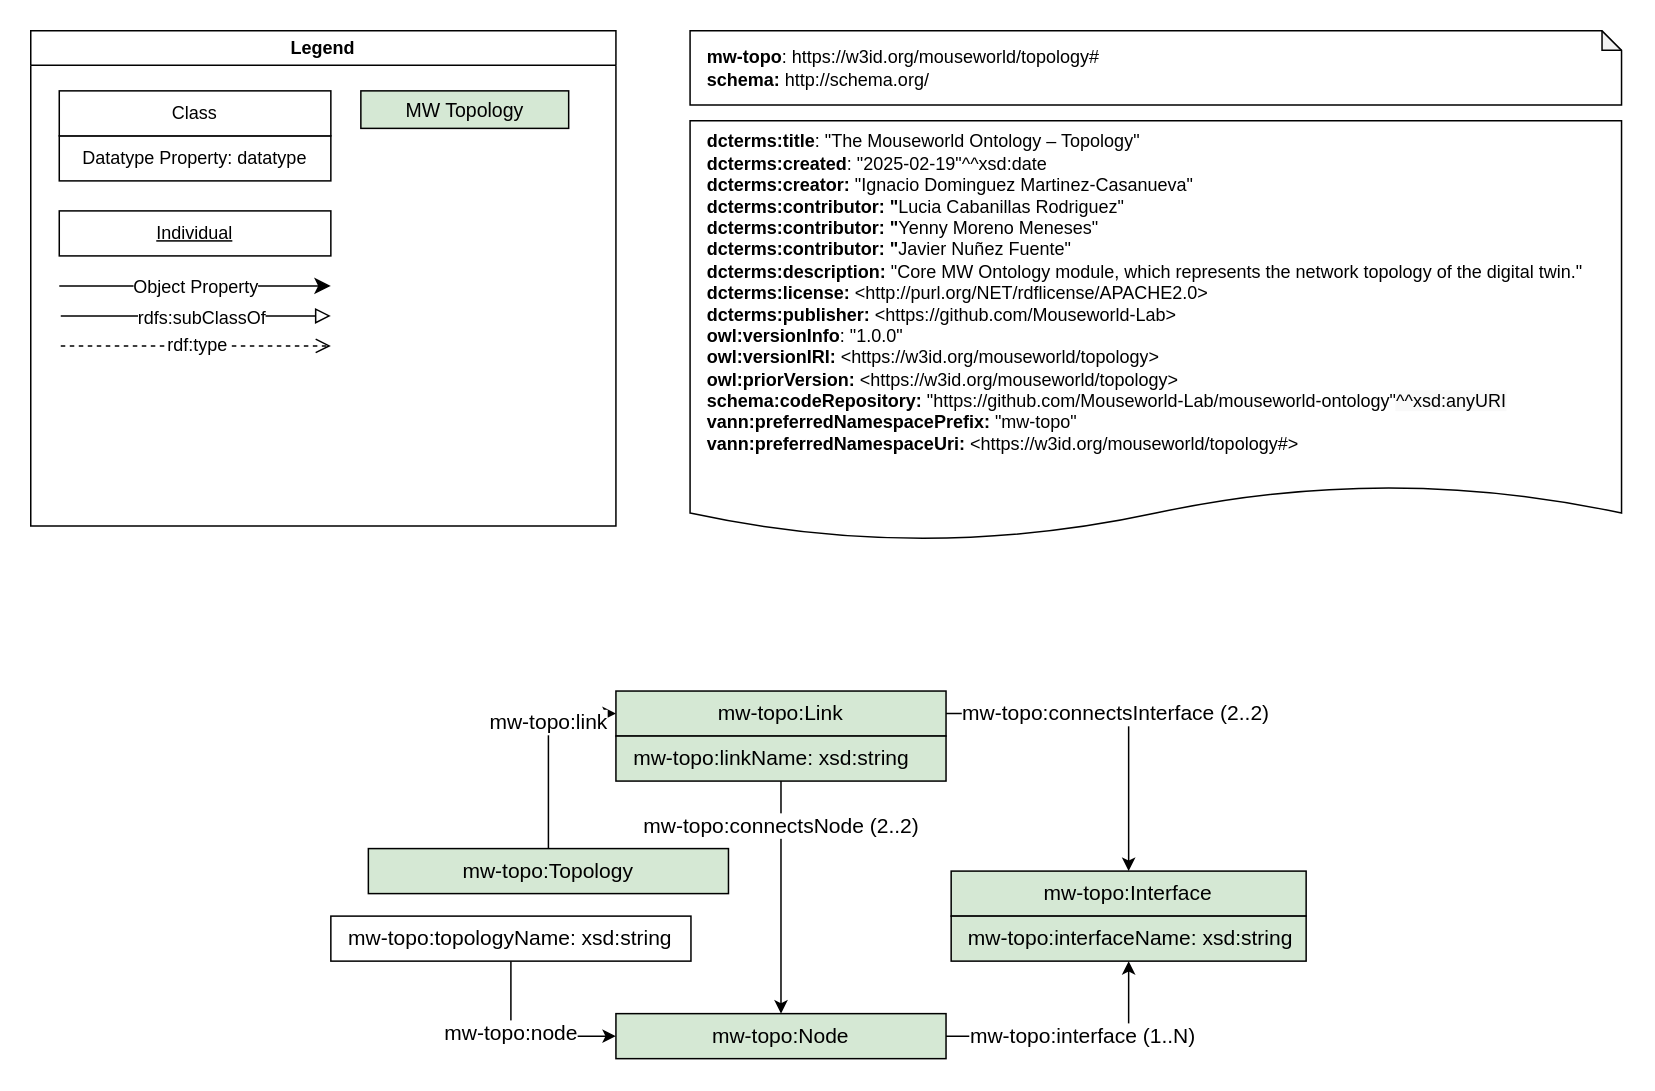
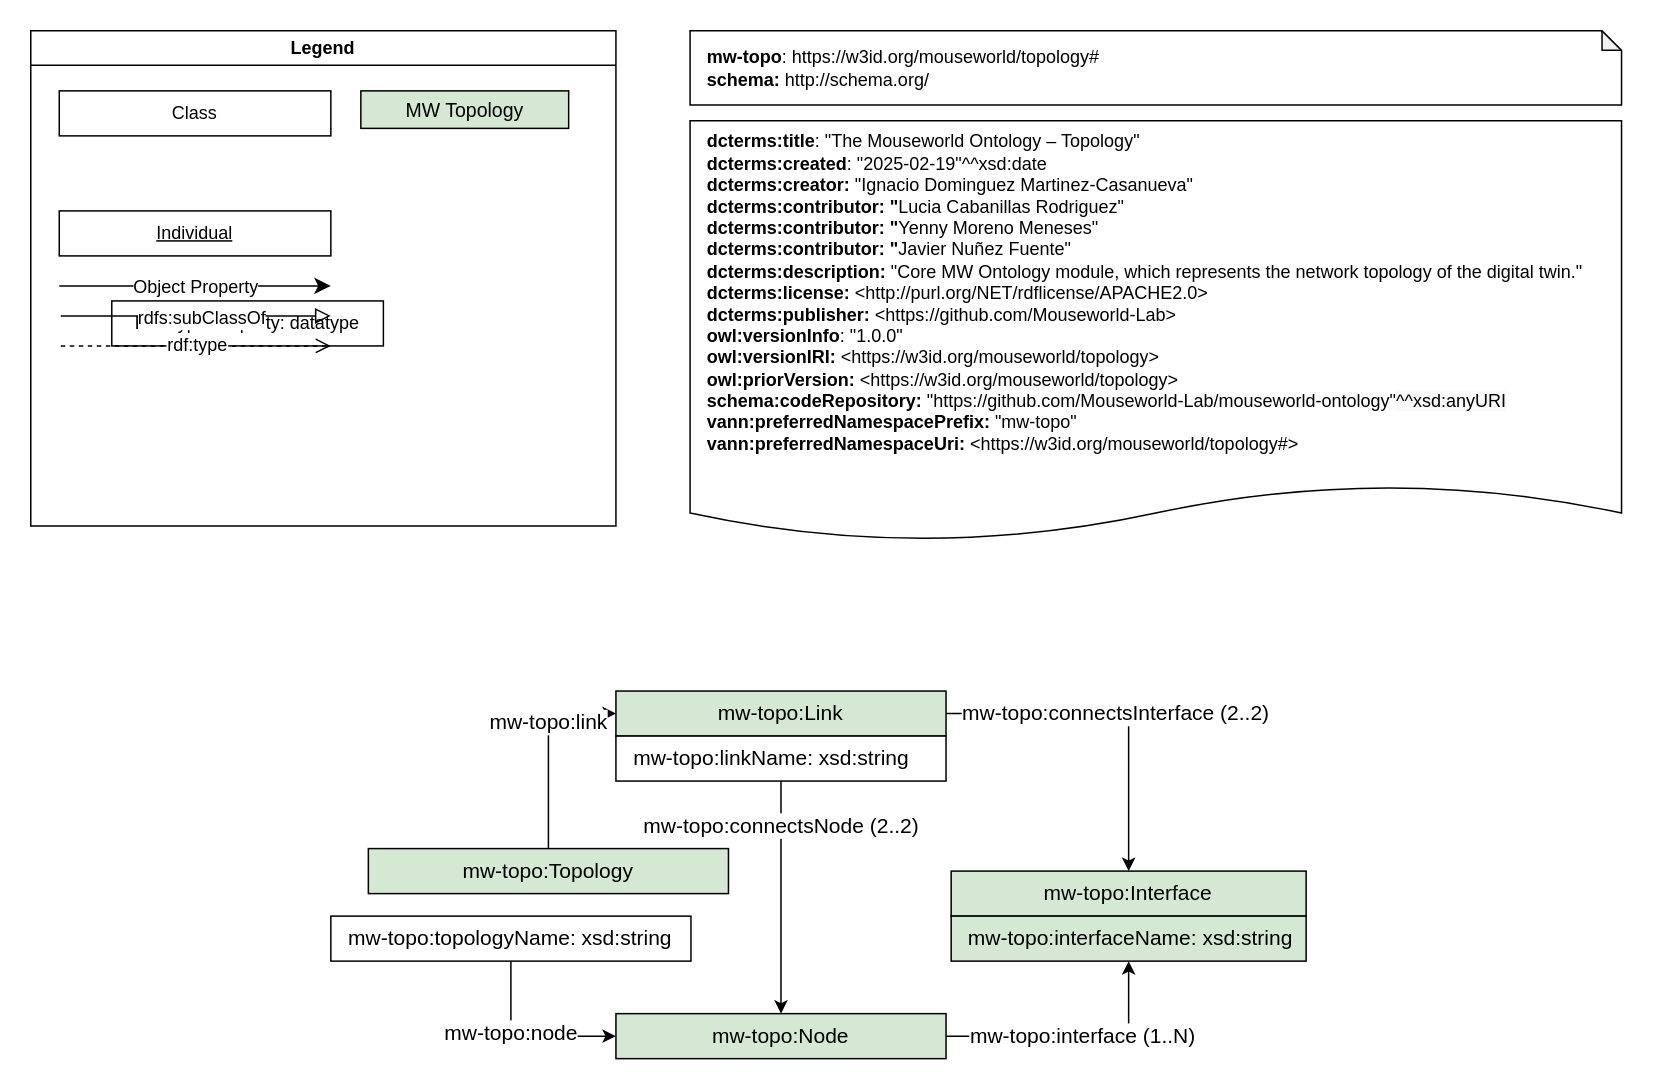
  <mxCell id="0" />
  <mxCell id="1" parent="0" />
  <mxCell id="2" value="mw-topo:node" style="edgeStyle=orthogonalEdgeStyle;rounded=0;orthogonalLoop=1;jettySize=auto;html=1;entryX=0;entryY=0.5;entryDx=0;entryDy=0;fontSize=14;exitX=0.5;exitY=1;exitDx=0;exitDy=0;" parent="1" source="11" target="3" edge="1"><mxGeometry x="-0.2" relative="1" as="geometry"><mxPoint as="offset" /></mxGeometry></mxCell>
  <mxCell id="3" value="mw-topo:Node" style="rounded=0;whiteSpace=wrap;html=1;snapToPoint=1;points=[[0.1,0],[0.2,0],[0.3,0],[0.4,0],[0.5,0],[0.6,0],[0.7,0],[0.8,0],[0.9,0],[0,0.1],[0,0.3],[0,0.5],[0,0.7],[0,0.9],[0.1,1],[0.2,1],[0.3,1],[0.4,1],[0.5,1],[0.6,1],[0.7,1],[0.8,1],[0.9,1],[1,0.1],[1,0.3],[1,0.5],[1,0.7],[1,0.9]];fillColor=#d5e8d4;strokeColor=#000000;fontSize=14;align=center;verticalAlign=middle;fontFamily=Helvetica;" parent="1" vertex="1"><mxGeometry x="410" y="675" width="220" height="30" as="geometry" /></mxCell>
  <mxCell id="4" value="mw-topo:connectsInterface (2..2)" style="edgeStyle=orthogonalEdgeStyle;rounded=0;orthogonalLoop=1;jettySize=auto;html=1;exitX=1;exitY=0.5;exitDx=0;exitDy=0;entryX=0.5;entryY=0;entryDx=0;entryDy=0;fontSize=14;" parent="1" source="7" target="8" edge="1"><mxGeometry relative="1" as="geometry" /></mxCell>
  <mxCell id="5" value="mw-topo:connectsNode (2..2)" style="rounded=0;orthogonalLoop=1;jettySize=auto;html=1;exitX=0.5;exitY=1;exitDx=0;exitDy=0;fontSize=14;entryX=0.5;entryY=0;entryDx=0;entryDy=0;" parent="1" source="13" target="3" edge="1"><mxGeometry x="-0.613" relative="1" as="geometry"><mxPoint x="472" y="640" as="targetPoint" /><mxPoint as="offset" /></mxGeometry></mxCell>
  <mxCell id="6" value="mw-topo:link" style="edgeStyle=orthogonalEdgeStyle;rounded=0;orthogonalLoop=1;jettySize=auto;html=1;exitX=0.5;exitY=0;exitDx=0;exitDy=0;entryX=0;entryY=0.5;entryDx=0;entryDy=0;fontSize=14;" parent="1" source="12" target="7" edge="1"><mxGeometry x="0.167" y="-5" relative="1" as="geometry"><mxPoint x="-5" y="-5" as="offset" /></mxGeometry></mxCell>
  <mxCell id="7" value="mw-topo:Link" style="rounded=0;whiteSpace=wrap;html=1;snapToPoint=1;points=[[0.1,0],[0.2,0],[0.3,0],[0.4,0],[0.5,0],[0.6,0],[0.7,0],[0.8,0],[0.9,0],[0,0.1],[0,0.3],[0,0.5],[0,0.7],[0,0.9],[0.1,1],[0.2,1],[0.3,1],[0.4,1],[0.5,1],[0.6,1],[0.7,1],[0.8,1],[0.9,1],[1,0.1],[1,0.3],[1,0.5],[1,0.7],[1,0.9]];fillColor=#d5e8d4;strokeColor=#000000;fontSize=14;align=center;verticalAlign=middle;fontFamily=Helvetica;" parent="1" vertex="1"><mxGeometry x="410" y="460" width="220" height="30" as="geometry" /></mxCell>
  <mxCell id="8" value="mw-topo:Interface" style="rounded=0;whiteSpace=wrap;html=1;snapToPoint=1;points=[[0.1,0],[0.2,0],[0.3,0],[0.4,0],[0.5,0],[0.6,0],[0.7,0],[0.8,0],[0.9,0],[0,0.1],[0,0.3],[0,0.5],[0,0.7],[0,0.9],[0.1,1],[0.2,1],[0.3,1],[0.4,1],[0.5,1],[0.6,1],[0.7,1],[0.8,1],[0.9,1],[1,0.1],[1,0.3],[1,0.5],[1,0.7],[1,0.9]];fillColor=#d5e8d4;strokeColor=#000000;fontSize=14;align=center;verticalAlign=middle;fontFamily=Helvetica;" parent="1" vertex="1"><mxGeometry x="633.42" y="580" width="236.58" height="30" as="geometry" /></mxCell>
  <mxCell id="9" value="mw-topo:interface (1..N)" style="rounded=0;orthogonalLoop=1;jettySize=auto;html=1;exitX=1;exitY=0.5;exitDx=0;exitDy=0;entryX=0.5;entryY=1;entryDx=0;entryDy=0;fontSize=14;edgeStyle=orthogonalEdgeStyle;" parent="1" source="3" target="10" edge="1"><mxGeometry x="0.062" relative="1" as="geometry"><mxPoint x="680" y="745" as="sourcePoint" /><mxPoint x="809" y="695" as="targetPoint" /><mxPoint as="offset" /></mxGeometry></mxCell>
  <mxCell id="10" value="&lt;div&gt;mw-topo:interfaceName: xsd:string&lt;/div&gt;" style="rounded=0;whiteSpace=wrap;html=1;snapToPoint=1;points=[[0.1,0],[0.2,0],[0.3,0],[0.4,0],[0.5,0],[0.6,0],[0.7,0],[0.8,0],[0.9,0],[0,0.1],[0,0.3],[0,0.5],[0,0.7],[0,0.9],[0.1,1],[0.2,1],[0.3,1],[0.4,1],[0.5,1],[0.6,1],[0.7,1],[0.8,1],[0.9,1],[1,0.1],[1,0.3],[1,0.5],[1,0.7],[1,0.9]];align=left;spacingLeft=10;fontSize=14;fillColor=#d5e8d4;" parent="1" vertex="1"><mxGeometry x="633.42" y="610" width="236.58" height="30" as="geometry" /></mxCell>
  <mxCell id="11" value="mw-topo:topologyName: xsd:string" style="rounded=0;whiteSpace=wrap;html=1;snapToPoint=1;points=[[0.1,0],[0.2,0],[0.3,0],[0.4,0],[0.5,0],[0.6,0],[0.7,0],[0.8,0],[0.9,0],[0,0.1],[0,0.3],[0,0.5],[0,0.7],[0,0.9],[0.1,1],[0.2,1],[0.3,1],[0.4,1],[0.5,1],[0.6,1],[0.7,1],[0.8,1],[0.9,1],[1,0.1],[1,0.3],[1,0.5],[1,0.7],[1,0.9]];align=left;spacingLeft=10;fontSize=14;" parent="1" vertex="1"><mxGeometry x="220" y="610" width="240" height="30" as="geometry" /></mxCell>
  <mxCell id="12" value="mw-topo:Topology" style="rounded=0;whiteSpace=wrap;html=1;snapToPoint=1;points=[[0.1,0],[0.2,0],[0.3,0],[0.4,0],[0.5,0],[0.6,0],[0.7,0],[0.8,0],[0.9,0],[0,0.1],[0,0.3],[0,0.5],[0,0.7],[0,0.9],[0.1,1],[0.2,1],[0.3,1],[0.4,1],[0.5,1],[0.6,1],[0.7,1],[0.8,1],[0.9,1],[1,0.1],[1,0.3],[1,0.5],[1,0.7],[1,0.9]];fillColor=#d5e8d4;strokeColor=#000000;fontSize=14;align=center;verticalAlign=middle;fontFamily=Helvetica;" parent="1" vertex="1"><mxGeometry x="245" y="565" width="240" height="30" as="geometry" /></mxCell>
- <mxCell id="13" value="&lt;div&gt;mw-topo:linkName: xsd:string&lt;/div&gt;" style="rounded=0;whiteSpace=wrap;html=1;snapToPoint=1;points=[[0.1,0],[0.2,0],[0.3,0],[0.4,0],[0.5,0],[0.6,0],[0.7,0],[0.8,0],[0.9,0],[0,0.1],[0,0.3],[0,0.5],[0,0.7],[0,0.9],[0.1,1],[0.2,1],[0.3,1],[0.4,1],[0.5,1],[0.6,1],[0.7,1],[0.8,1],[0.9,1],[1,0.1],[1,0.3],[1,0.5],[1,0.7],[1,0.9]];align=left;spacingLeft=10;fontSize=14;fillColor=#d5e8d4;" parent="1" vertex="1"><mxGeometry x="410" y="490" width="220" height="30" as="geometry" /></mxCell>
+ <mxCell id="13" value="&lt;div&gt;mw-topo:linkName: xsd:string&lt;/div&gt;" style="rounded=0;whiteSpace=wrap;html=1;snapToPoint=1;points=[[0.1,0],[0.2,0],[0.3,0],[0.4,0],[0.5,0],[0.6,0],[0.7,0],[0.8,0],[0.9,0],[0,0.1],[0,0.3],[0,0.5],[0,0.7],[0,0.9],[0.1,1],[0.2,1],[0.3,1],[0.4,1],[0.5,1],[0.6,1],[0.7,1],[0.8,1],[0.9,1],[1,0.1],[1,0.3],[1,0.5],[1,0.7],[1,0.9]];align=left;spacingLeft=10;fontSize=14;" parent="1" vertex="1"><mxGeometry x="410" y="490" width="220" height="30" as="geometry" /></mxCell>
  <mxCell id="14" value="&lt;div style=&quot;border-color: var(--border-color);&quot;&gt;&lt;b style=&quot;border-color: var(--border-color);&quot;&gt;&lt;/b&gt;&lt;b&gt;mw-topo&lt;/b&gt;:&amp;nbsp;&lt;span style=&quot;white-space: pre;&quot;&gt;&lt;font style=&quot;&quot;&gt;https://w3id.org/mouseworld/topology#&lt;/font&gt;&lt;/span&gt;&lt;/div&gt;&lt;div style=&quot;border-color: var(--border-color);&quot;&gt;&lt;span style=&quot;background-color: initial; color: light-dark(rgb(0, 0, 0), rgb(255, 255, 255)); white-space: pre;&quot;&gt;&lt;b&gt;schema: &lt;/b&gt;&lt;/span&gt;&lt;span style=&quot;background-color: transparent; color: light-dark(rgb(0, 0, 0), rgb(255, 255, 255)); white-space: pre;&quot;&gt;http://schema.org/&lt;/span&gt;&lt;/div&gt;&lt;b style=&quot;border-color: var(--border-color);&quot;&gt;&lt;div style=&quot;&quot;&gt;&lt;/div&gt;&lt;/b&gt;" style="shape=note;whiteSpace=wrap;html=1;backgroundOutline=1;darkOpacity=0.05;size=13;align=left;spacingLeft=10;fontFamily=Helvetica;" vertex="1" parent="1"><mxGeometry x="459.41" y="20" width="620.79" height="49.45" as="geometry" /></mxCell>
  <mxCell id="15" value="&lt;div&gt;&lt;b&gt;dcterms:title&lt;/b&gt;: &lt;span style=&quot;background-color: light-dark(rgb(255, 255, 255), rgb(18, 18, 18)); color: light-dark(rgb(0, 0, 0), rgb(237, 237, 237));&quot;&gt;&quot;The Mouseworld Ontology – Topology&lt;/span&gt;&lt;span style=&quot;background-color: light-dark(rgb(255, 255, 255), rgb(18, 18, 18)); color: light-dark(rgb(0, 0, 0), rgb(237, 237, 237));&quot;&gt;&quot;&lt;/span&gt;&lt;/div&gt;&lt;div&gt;&lt;b&gt;dcterms:created&lt;/b&gt;: &quot;2025-02-19&quot;^^xsd:date&lt;/div&gt;&lt;div&gt;&lt;b style=&quot;background-color: light-dark(rgb(255, 255, 255), rgb(18, 18, 18)); color: light-dark(rgb(0, 0, 0), rgb(237, 237, 237));&quot;&gt;dcterms:creator:&lt;/b&gt;&lt;span style=&quot;background-color: light-dark(rgb(255, 255, 255), rgb(18, 18, 18)); color: light-dark(rgb(0, 0, 0), rgb(237, 237, 237));&quot;&gt;&amp;nbsp;&quot;Ignacio Dominguez Martinez-Casanueva&quot;&lt;/span&gt;&lt;/div&gt;&lt;div&gt;&lt;div&gt;&lt;b&gt;dcterms:contributor: &quot;&lt;/b&gt;Lucia Cabanillas Rodriguez&quot;&lt;/div&gt;&lt;div&gt;&lt;b&gt;dcterms:contributor: &quot;&lt;/b&gt;Yenny Moreno Meneses&quot;&lt;/div&gt;&lt;div&gt;&lt;b&gt;dcterms:contributor: &quot;&lt;/b&gt;Javier Nuñez Fuente&quot;&lt;/div&gt;&lt;/div&gt;&lt;div&gt;&lt;b style=&quot;background-color: light-dark(rgb(255, 255, 255), rgb(18, 18, 18)); color: light-dark(rgb(0, 0, 0), rgb(237, 237, 237));&quot;&gt;dcterms:description:&amp;nbsp;&lt;/b&gt;&lt;span style=&quot;background-color: light-dark(rgb(255, 255, 255), rgb(18, 18, 18)); color: light-dark(rgb(0, 0, 0), rgb(237, 237, 237));&quot;&gt;&quot;Core MW Ontology module, which represents the network topology of the digital twin.&quot;&lt;/span&gt;&lt;/div&gt;&lt;div&gt;&lt;div&gt;&lt;b&gt;dcterms:license:&amp;nbsp;&lt;/b&gt;&lt;span style=&quot;background-color: light-dark(rgb(255, 255, 255), rgb(18, 18, 18));&quot;&gt;&amp;lt;http://purl.org/NET/rdflicense/APACHE2.0&amp;gt;&lt;/span&gt;&lt;/div&gt;&lt;div&gt;&lt;span style=&quot;background-color: light-dark(rgb(255, 255, 255), rgb(18, 18, 18));&quot;&gt;&lt;b&gt;dcterms:publisher: &lt;/b&gt;&amp;lt;&lt;/span&gt;&lt;span style=&quot;background-color: light-dark(rgb(255, 255, 255), rgb(18, 18, 18));&quot;&gt;https://github.com/Mouseworld-Lab&amp;gt;&lt;/span&gt;&lt;/div&gt;&lt;div&gt;&lt;b&gt;owl:versionInfo&lt;/b&gt;: &quot;1.0.0&quot;&lt;br&gt;&lt;/div&gt;&lt;div&gt;&lt;b&gt;owl:versionIRI:&amp;nbsp;&lt;/b&gt;&amp;lt;https://w3id.org/mouseworld/topology&lt;span style=&quot;background-color: light-dark(rgb(255, 255, 255), rgb(18, 18, 18));&quot;&gt;&amp;gt;&lt;/span&gt;&lt;/div&gt;&lt;div&gt;&lt;b style=&quot;caret-color: rgb(0, 0, 0);&quot;&gt;owl:priorVersion:&lt;/b&gt;&lt;span style=&quot;caret-color: rgb(0, 0, 0);&quot;&gt;&amp;nbsp;&amp;lt;https://w3id.org/mouseworld/topology&amp;gt;&lt;/span&gt;&lt;span style=&quot;background-color: light-dark(rgb(255, 255, 255), rgb(18, 18, 18));&quot;&gt;&lt;br&gt;&lt;/span&gt;&lt;/div&gt;&lt;div&gt;&lt;span style=&quot;caret-color: rgb(0, 0, 0);&quot;&gt;&lt;div style=&quot;&quot;&gt;&lt;b style=&quot;background-color: light-dark(rgb(255, 255, 255), rgb(18, 18, 18)); color: light-dark(rgb(0, 0, 0), rgb(237, 237, 237));&quot;&gt;schema:codeRepository: &lt;/b&gt;&lt;span style=&quot;background-color: light-dark(rgb(255, 255, 255), rgb(18, 18, 18)); color: light-dark(rgb(0, 0, 0), rgb(237, 237, 237));&quot;&gt;&quot;https://github.com/Mouseworld-Lab/mouseworld-ontology&quot;&lt;/span&gt;&lt;span style=&quot;color: light-dark(rgb(0, 0, 0), rgb(237, 237, 237)); background-color: rgb(249, 249, 249); text-align: justify;&quot;&gt;^^xsd:anyURI&lt;/span&gt;&lt;/div&gt;&lt;/span&gt;&lt;/div&gt;&lt;div&gt;&lt;div style=&quot;caret-color: rgb(0, 0, 0);&quot;&gt;&lt;b&gt;vann:preferredNamespacePrefix:&lt;/b&gt;&amp;nbsp;&quot;mw-topo&quot;&lt;/div&gt;&lt;div style=&quot;caret-color: rgb(0, 0, 0);&quot;&gt;&lt;b&gt;vann:preferredNamespaceUri:&lt;/b&gt;&amp;nbsp;&amp;lt;https://w3id.org/mouseworld/topology#&amp;gt;&lt;/div&gt;&lt;div style=&quot;caret-color: rgb(0, 0, 0);&quot;&gt;&lt;br&gt;&lt;/div&gt;&lt;/div&gt;&lt;/div&gt;" style="shape=document;whiteSpace=wrap;html=1;boundedLbl=1;labelBackgroundColor=#ffffff;strokeColor=#000000;fontSize=12;fontColor=#000000;size=0.133;align=left;spacingLeft=10;fontFamily=Helvetica;" vertex="1" parent="1"><mxGeometry x="459.41" y="80" width="620.79" height="280" as="geometry" /></mxCell>
  <mxCell id="16" value="Legend" style="swimlane;whiteSpace=wrap;html=1;" vertex="1" parent="1"><mxGeometry x="20" y="20" width="390" height="330" as="geometry"><mxRectangle x="330" y="370" width="80" height="30" as="alternateBounds" /></mxGeometry></mxCell>
- <mxCell id="17" value="Datatype Property: datatype" style="rounded=0;whiteSpace=wrap;html=1;snapToPoint=1;points=[[0.1,0],[0.2,0],[0.3,0],[0.4,0],[0.5,0],[0.6,0],[0.7,0],[0.8,0],[0.9,0],[0,0.1],[0,0.3],[0,0.5],[0,0.7],[0,0.9],[0.1,1],[0.2,1],[0.3,1],[0.4,1],[0.5,1],[0.6,1],[0.7,1],[0.8,1],[0.9,1],[1,0.1],[1,0.3],[1,0.5],[1,0.7],[1,0.9]];" vertex="1" parent="16"><mxGeometry x="19" y="70" width="181" height="30" as="geometry" /></mxCell>
+ <mxCell id="17" value="Datatype Property: datatype" style="rounded=0;whiteSpace=wrap;html=1;snapToPoint=1;points=[[0.1,0],[0.2,0],[0.3,0],[0.4,0],[0.5,0],[0.6,0],[0.7,0],[0.8,0],[0.9,0],[0,0.1],[0,0.3],[0,0.5],[0,0.7],[0,0.9],[0.1,1],[0.2,1],[0.3,1],[0.4,1],[0.5,1],[0.6,1],[0.7,1],[0.8,1],[0.9,1],[1,0.1],[1,0.3],[1,0.5],[1,0.7],[1,0.9]];" vertex="1" parent="16"><mxGeometry x="54" y="180" width="181" height="30" as="geometry" /></mxCell>
  <mxCell id="18" value="Class" style="rounded=0;whiteSpace=wrap;html=1;snapToPoint=1;points=[[0.1,0],[0.2,0],[0.3,0],[0.4,0],[0.5,0],[0.6,0],[0.7,0],[0.8,0],[0.9,0],[0,0.1],[0,0.3],[0,0.5],[0,0.7],[0,0.9],[0.1,1],[0.2,1],[0.3,1],[0.4,1],[0.5,1],[0.6,1],[0.7,1],[0.8,1],[0.9,1],[1,0.1],[1,0.3],[1,0.5],[1,0.7],[1,0.9]];" vertex="1" parent="16"><mxGeometry x="19" y="40" width="181" height="30" as="geometry" /></mxCell>
  <mxCell id="19" value="&lt;u&gt;Individual&lt;/u&gt;" style="rounded=0;whiteSpace=wrap;html=1;snapToPoint=1;points=[[0.1,0],[0.2,0],[0.3,0],[0.4,0],[0.5,0],[0.6,0],[0.7,0],[0.8,0],[0.9,0],[0,0.1],[0,0.3],[0,0.5],[0,0.7],[0,0.9],[0.1,1],[0.2,1],[0.3,1],[0.4,1],[0.5,1],[0.6,1],[0.7,1],[0.8,1],[0.9,1],[1,0.1],[1,0.3],[1,0.5],[1,0.7],[1,0.9]];" vertex="1" parent="16"><mxGeometry x="19" y="120" width="181" height="30" as="geometry" /></mxCell>
  <mxCell id="20" value="" style="endArrow=classic;html=1;exitX=1;exitY=0.5;exitDx=0;exitDy=0;endSize=8;arcSize=0;rounded=0;" edge="1" parent="16"><mxGeometry width="50" height="50" relative="1" as="geometry"><mxPoint x="19" y="170" as="sourcePoint" /><mxPoint x="200" y="170" as="targetPoint" /></mxGeometry></mxCell>
  <mxCell id="21" value="Object Property" style="text;html=1;align=center;verticalAlign=middle;resizable=0;points=[];labelBackgroundColor=#ffffff;" vertex="1" connectable="0" parent="20"><mxGeometry x="-0.127" relative="1" as="geometry"><mxPoint x="11" as="offset" /></mxGeometry></mxCell>
  <mxCell id="22" value="" style="endArrow=block;html=1;fontColor=#000099;endFill=0;endSize=8;arcSize=0;rounded=0;" edge="1" parent="16"><mxGeometry width="50" height="50" relative="1" as="geometry"><mxPoint x="20" y="190" as="sourcePoint" /><mxPoint x="200" y="190" as="targetPoint" /></mxGeometry></mxCell>
  <mxCell id="23" value="&lt;font style=&quot;font-size: 12px;&quot;&gt;rdfs:subClassOf&lt;/font&gt;" style="edgeLabel;html=1;align=center;verticalAlign=middle;resizable=0;points=[];" vertex="1" connectable="0" parent="22"><mxGeometry x="-0.12" y="-1" relative="1" as="geometry"><mxPoint x="14" as="offset" /></mxGeometry></mxCell>
  <mxCell id="24" value="" style="endArrow=open;html=1;fontColor=#000099;endFill=0;dashed=1;endSize=8;rounded=0;" edge="1" parent="16"><mxGeometry width="50" height="50" relative="1" as="geometry"><mxPoint x="20" y="210" as="sourcePoint" /><mxPoint x="200" y="210" as="targetPoint" /></mxGeometry></mxCell>
  <mxCell id="25" value="&lt;font style=&quot;font-size: 12px;&quot;&gt;rdf:type&lt;/font&gt;" style="edgeLabel;html=1;align=center;verticalAlign=middle;resizable=0;points=[];" vertex="1" connectable="0" parent="24"><mxGeometry x="-0.089" y="1" relative="1" as="geometry"><mxPoint x="8" as="offset" /></mxGeometry></mxCell>
  <mxCell id="26" value="MW Topology" style="rounded=0;whiteSpace=wrap;html=1;fillColor=#D5E8D4;strokeColor=#000000;fontFamily=Helvetica;fontSize=13;" vertex="1" parent="16"><mxGeometry x="220" y="40.0" width="138.5" height="25" as="geometry" /></mxCell>
